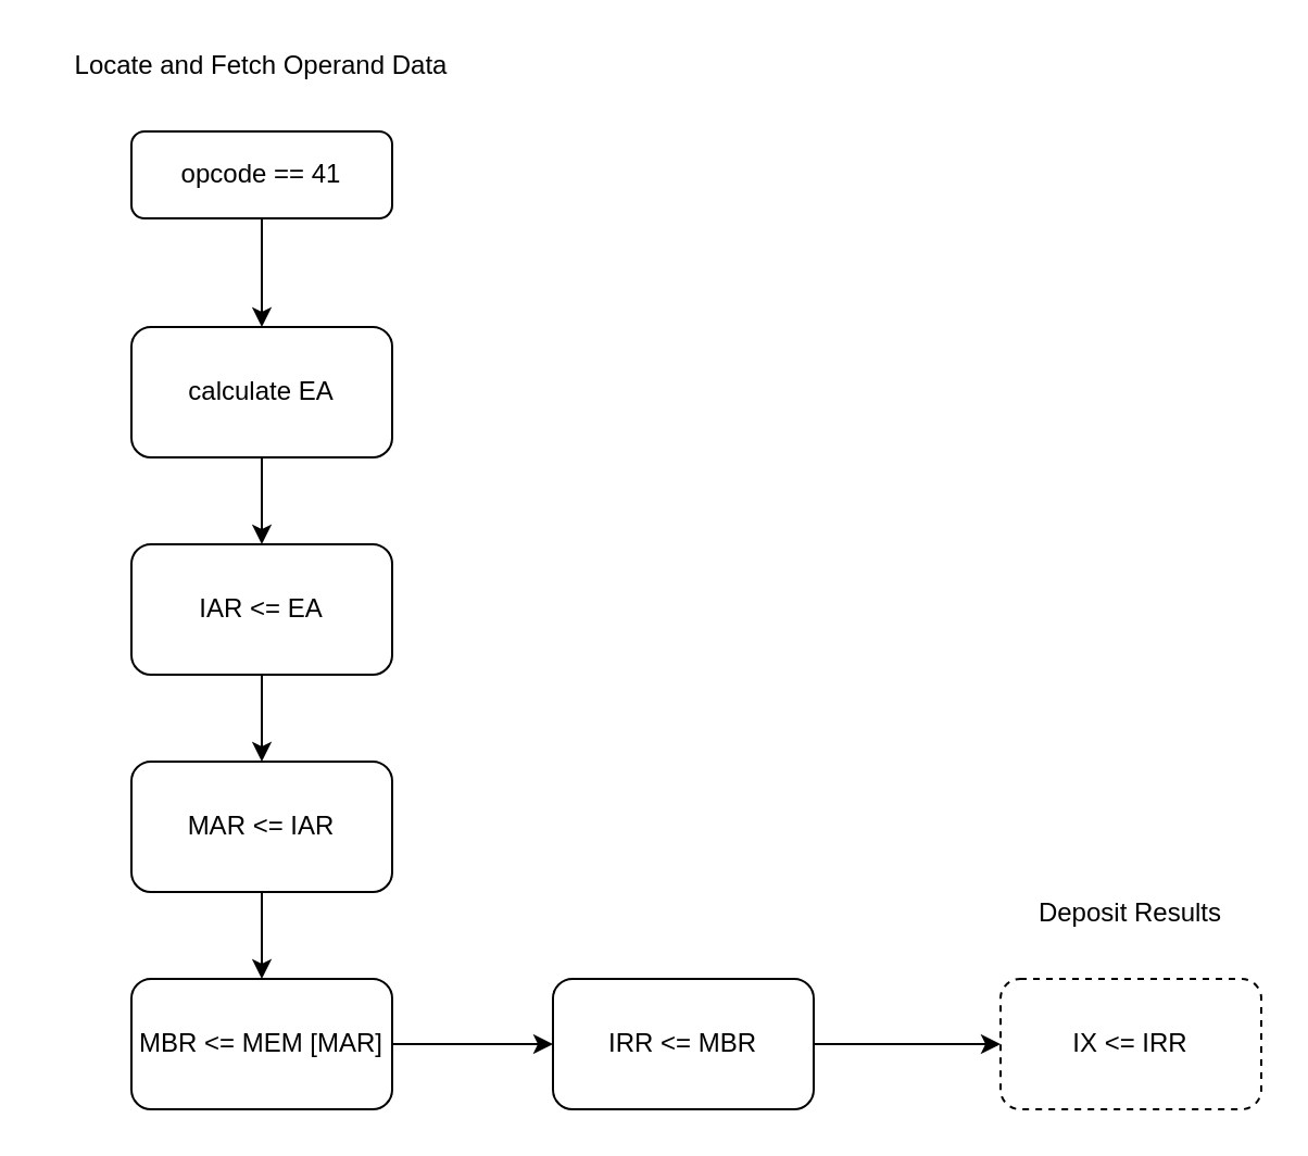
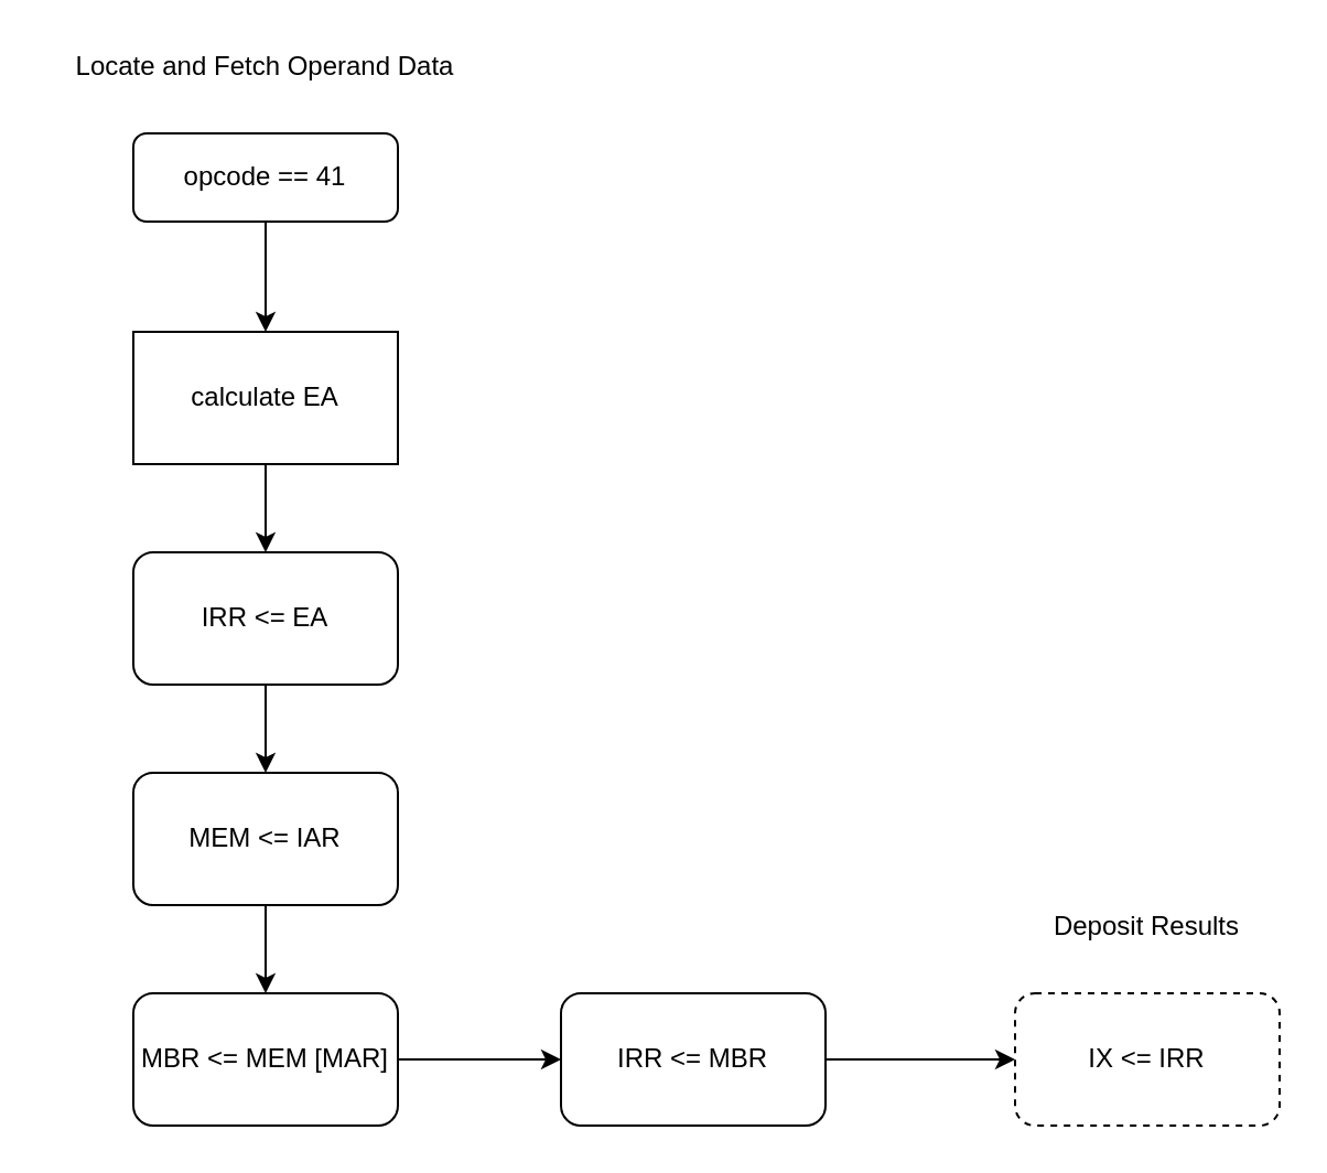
  <mxCell id="0" />
  <mxCell id="1" parent="0" />
  <mxCell id="2" value="" style="edgeStyle=orthogonalEdgeStyle;rounded=0;orthogonalLoop=1;jettySize=auto;html=1;" edge="1" parent="1" source="3" target="5"><mxGeometry relative="1" as="geometry" /></mxCell>
  <mxCell id="3" value="opcode == 41" style="rounded=1;whiteSpace=wrap;html=1;fontSize=12;glass=0;strokeWidth=1;shadow=0;" vertex="1" parent="1"><mxGeometry x="60" y="60" width="120" height="40" as="geometry" /></mxCell>
  <mxCell id="4" value="" style="edgeStyle=orthogonalEdgeStyle;rounded=0;orthogonalLoop=1;jettySize=auto;html=1;" edge="1" parent="1" source="5" target="7"><mxGeometry relative="1" as="geometry" /></mxCell>
- <mxCell id="5" value="calculate EA" style="rounded=1;whiteSpace=wrap;html=1;" vertex="1" parent="1"><mxGeometry x="60" y="150" width="120" height="60" as="geometry" /></mxCell>
+ <mxCell id="5" value="calculate EA" style="whiteSpace=wrap;html=1;rounded=0;" vertex="1" parent="1"><mxGeometry x="60" y="150" width="120" height="60" as="geometry" /></mxCell>
  <mxCell id="6" value="" style="edgeStyle=orthogonalEdgeStyle;rounded=0;orthogonalLoop=1;jettySize=auto;html=1;" edge="1" parent="1" source="7" target="9"><mxGeometry relative="1" as="geometry" /></mxCell>
- <mxCell id="7" value="IAR &amp;lt;= EA" style="rounded=1;whiteSpace=wrap;html=1;" vertex="1" parent="1"><mxGeometry x="60" y="250" width="120" height="60" as="geometry" /></mxCell>
+ <mxCell id="7" value="IRR &amp;lt;= EA" style="rounded=1;whiteSpace=wrap;html=1;" vertex="1" parent="1"><mxGeometry x="60" y="250" width="120" height="60" as="geometry" /></mxCell>
  <mxCell id="8" value="" style="edgeStyle=orthogonalEdgeStyle;rounded=0;orthogonalLoop=1;jettySize=auto;html=1;" edge="1" parent="1" source="9" target="11"><mxGeometry relative="1" as="geometry" /></mxCell>
- <mxCell id="9" value="MAR &amp;lt;= IAR" style="rounded=1;whiteSpace=wrap;html=1;" vertex="1" parent="1"><mxGeometry x="60" y="350" width="120" height="60" as="geometry" /></mxCell>
+ <mxCell id="9" value="MEM &amp;lt;= IAR" style="rounded=1;whiteSpace=wrap;html=1;" vertex="1" parent="1"><mxGeometry x="60" y="350" width="120" height="60" as="geometry" /></mxCell>
  <mxCell id="10" value="" style="edgeStyle=orthogonalEdgeStyle;rounded=0;orthogonalLoop=1;jettySize=auto;html=1;" edge="1" parent="1" source="11" target="13"><mxGeometry relative="1" as="geometry" /></mxCell>
  <mxCell id="11" value="MBR &amp;lt;= MEM [MAR]" style="rounded=1;whiteSpace=wrap;html=1;" vertex="1" parent="1"><mxGeometry x="60" y="450" width="120" height="60" as="geometry" /></mxCell>
  <mxCell id="12" value="" style="edgeStyle=orthogonalEdgeStyle;rounded=0;orthogonalLoop=1;jettySize=auto;html=1;" edge="1" parent="1" source="13" target="14"><mxGeometry relative="1" as="geometry" /></mxCell>
  <mxCell id="13" value="IRR &amp;lt;= MBR" style="rounded=1;whiteSpace=wrap;html=1;" vertex="1" parent="1"><mxGeometry x="254" y="450" width="120" height="60" as="geometry" /></mxCell>
  <mxCell id="14" value="IX &amp;lt;= IRR" style="rounded=1;whiteSpace=wrap;html=1;dashed=1;" vertex="1" parent="1"><mxGeometry x="460" y="450" width="120" height="60" as="geometry" /></mxCell>
  <mxCell id="15" value="Locate and Fetch Operand Data" style="text;html=1;strokeColor=none;fillColor=none;align=center;verticalAlign=middle;whiteSpace=wrap;rounded=0;" vertex="1" parent="1"><mxGeometry x="20" y="20" width="200" height="20" as="geometry" /></mxCell>
  <mxCell id="16" value="Deposit Results" style="text;html=1;strokeColor=none;fillColor=none;align=center;verticalAlign=middle;whiteSpace=wrap;rounded=0;" vertex="1" parent="1"><mxGeometry x="470" y="410" width="100" height="20" as="geometry" /></mxCell>
